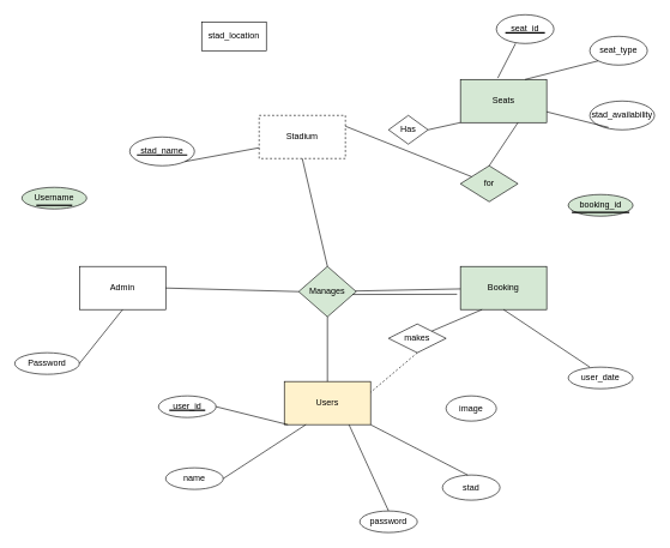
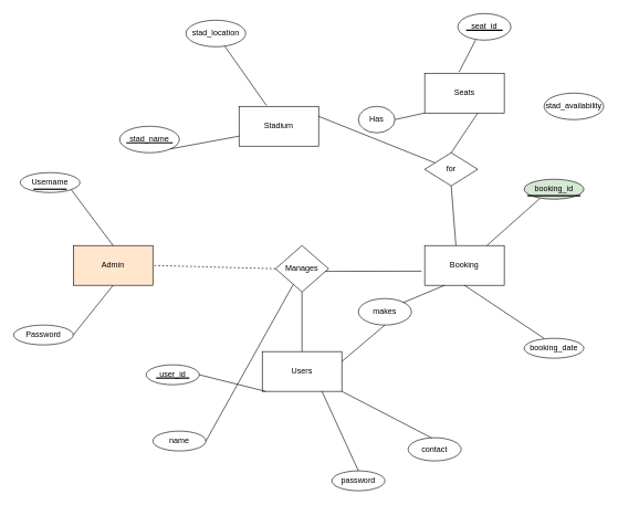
  <mxCell id="0" />
  <mxCell id="1" parent="0" />
- <mxCell id="2" value="Admin" style="rounded=0;whiteSpace=wrap;html=1;" vertex="1" parent="1"><mxGeometry x="110" y="370" width="120" height="60" as="geometry" /></mxCell>
- <mxCell id="3" value="Manages" style="rhombus;whiteSpace=wrap;html=1;fillColor=#d5e8d4;" vertex="1" parent="1"><mxGeometry x="415" y="370" width="80" height="70" as="geometry" /></mxCell>
- <mxCell id="4" value="Booking" style="rounded=0;whiteSpace=wrap;html=1;fillColor=#d5e8d4;" vertex="1" parent="1"><mxGeometry x="640" y="370" width="120" height="60" as="geometry" /></mxCell>
- <mxCell id="5" value="Users" style="rounded=0;whiteSpace=wrap;html=1;fillColor=#fff2cc;" vertex="1" parent="1"><mxGeometry x="395" y="530" width="120" height="60" as="geometry" /></mxCell>
- <mxCell id="6" value="Stadium" style="rounded=0;whiteSpace=wrap;html=1;dashed=1;" vertex="1" parent="1"><mxGeometry x="360" y="160" width="120" height="60" as="geometry" /></mxCell>
- <mxCell id="7" value="Seats" style="rounded=0;whiteSpace=wrap;html=1;fillColor=#d5e8d4;" vertex="1" parent="1"><mxGeometry x="640" y="110" width="120" height="60" as="geometry" /></mxCell>
- <mxCell id="8" value="Username" style="ellipse;whiteSpace=wrap;html=1;fillColor=#d5e8d4;" vertex="1" parent="1"><mxGeometry x="30" y="260" width="90" height="30" as="geometry" /></mxCell>
+ <mxCell id="2" value="Admin" style="rounded=0;whiteSpace=wrap;html=1;fillColor=#ffe6cc;" vertex="1" parent="1"><mxGeometry x="110" y="370" width="120" height="60" as="geometry" /></mxCell>
+ <mxCell id="3" value="Manages" style="rhombus;whiteSpace=wrap;html=1;" vertex="1" parent="1"><mxGeometry x="415" y="370" width="80" height="70" as="geometry" /></mxCell>
+ <mxCell id="4" value="Booking" style="rounded=0;whiteSpace=wrap;html=1;" vertex="1" parent="1"><mxGeometry x="640" y="370" width="120" height="60" as="geometry" /></mxCell>
+ <mxCell id="5" value="Users" style="rounded=0;whiteSpace=wrap;html=1;" vertex="1" parent="1"><mxGeometry x="395" y="530" width="120" height="60" as="geometry" /></mxCell>
+ <mxCell id="6" value="Stadium" style="rounded=0;whiteSpace=wrap;html=1;" vertex="1" parent="1"><mxGeometry x="360" y="160" width="120" height="60" as="geometry" /></mxCell>
+ <mxCell id="7" value="Seats" style="rounded=0;whiteSpace=wrap;html=1;" vertex="1" parent="1"><mxGeometry x="640" y="110" width="120" height="60" as="geometry" /></mxCell>
+ <mxCell id="8" value="Username" style="ellipse;whiteSpace=wrap;html=1;" vertex="1" parent="1"><mxGeometry x="30" y="260" width="90" height="30" as="geometry" /></mxCell>
  <mxCell id="9" value="Password" style="ellipse;whiteSpace=wrap;html=1;" vertex="1" parent="1"><mxGeometry x="20" y="490" width="90" height="30" as="geometry" /></mxCell>
  <mxCell id="10" value="name" style="ellipse;whiteSpace=wrap;html=1;" vertex="1" parent="1"><mxGeometry x="230" y="650" width="80" height="30" as="geometry" /></mxCell>
- <mxCell id="11" value="stad" style="ellipse;whiteSpace=wrap;html=1;" vertex="1" parent="1"><mxGeometry x="615" y="660" width="80" height="35" as="geometry" /></mxCell>
- <mxCell id="12" value="image" style="ellipse;whiteSpace=wrap;html=1;" vertex="1" parent="1"><mxGeometry x="620" y="550" width="70" height="35" as="geometry" /></mxCell>
+ <mxCell id="11" value="contact" style="ellipse;whiteSpace=wrap;html=1;" vertex="1" parent="1"><mxGeometry x="615" y="660" width="80" height="35" as="geometry" /></mxCell>
  <mxCell id="13" value="user_id" style="ellipse;whiteSpace=wrap;html=1;" vertex="1" parent="1"><mxGeometry x="220" y="550" width="80" height="30" as="geometry" /></mxCell>
  <mxCell id="14" value="password" style="ellipse;whiteSpace=wrap;html=1;" vertex="1" parent="1"><mxGeometry x="500" y="710" width="80" height="30" as="geometry" /></mxCell>
  <mxCell id="15" value="booking_id" style="ellipse;whiteSpace=wrap;html=1;fillColor=#d5e8d4;" vertex="1" parent="1"><mxGeometry x="790" y="270" width="90" height="30" as="geometry" /></mxCell>
- <mxCell id="16" value="user_date" style="ellipse;whiteSpace=wrap;html=1;" vertex="1" parent="1"><mxGeometry x="790" y="510" width="90" height="30" as="geometry" /></mxCell>
- <mxCell id="17" value="seat_type" style="ellipse;whiteSpace=wrap;html=1;" vertex="1" parent="1"><mxGeometry x="820" y="50" width="80" height="40" as="geometry" /></mxCell>
+ <mxCell id="16" value="booking_date" style="ellipse;whiteSpace=wrap;html=1;" vertex="1" parent="1"><mxGeometry x="790" y="510" width="90" height="30" as="geometry" /></mxCell>
  <mxCell id="18" value="stad_availability" style="ellipse;whiteSpace=wrap;html=1;" vertex="1" parent="1"><mxGeometry x="820" y="140" width="90" height="40" as="geometry" /></mxCell>
  <mxCell id="19" value="seat_id" style="ellipse;whiteSpace=wrap;html=1;" vertex="1" parent="1"><mxGeometry x="690" y="20" width="80" height="40" as="geometry" /></mxCell>
- <mxCell id="20" value="stad_location" style="whiteSpace=wrap;html=1;rounded=0;" vertex="1" parent="1"><mxGeometry x="280" y="30" width="90" height="40" as="geometry" /></mxCell>
+ <mxCell id="20" value="stad_location" style="ellipse;whiteSpace=wrap;html=1;" vertex="1" parent="1"><mxGeometry x="280" y="30" width="90" height="40" as="geometry" /></mxCell>
  <mxCell id="21" value="stad_name" style="ellipse;whiteSpace=wrap;html=1;" vertex="1" parent="1"><mxGeometry x="180" y="190" width="90" height="40" as="geometry" /></mxCell>
- <mxCell id="22" value="" style="endArrow=none;html=1;rounded=0;entryX=1;entryY=0.5;entryDx=0;entryDy=0;exitX=0;exitY=0.5;exitDx=0;exitDy=0;" edge="1" parent="1" source="3" target="2"><mxGeometry width="50" height="50" relative="1" as="geometry"><mxPoint x="220" y="510" as="sourcePoint" /><mxPoint x="270" y="460" as="targetPoint" /></mxGeometry></mxCell>
+ <mxCell id="22" value="" style="endArrow=none;html=1;rounded=0;entryX=1;entryY=0.5;entryDx=0;entryDy=0;exitX=0;exitY=0.5;exitDx=0;exitDy=0;dashed=1;" edge="1" parent="1" source="3" target="2"><mxGeometry width="50" height="50" relative="1" as="geometry"><mxPoint x="220" y="510" as="sourcePoint" /><mxPoint x="270" y="460" as="targetPoint" /></mxGeometry></mxCell>
  <mxCell id="23" value="" style="endArrow=none;html=1;rounded=0;exitX=-0.039;exitY=0.644;exitDx=0;exitDy=0;exitPerimeter=0;" edge="1" parent="1" source="4"><mxGeometry width="50" height="50" relative="1" as="geometry"><mxPoint x="440" y="500" as="sourcePoint" /><mxPoint x="490" y="409" as="targetPoint" /></mxGeometry></mxCell>
- <mxCell id="24" value="" style="endArrow=none;html=1;rounded=0;entryX=0.5;entryY=1;entryDx=0;entryDy=0;exitX=0.5;exitY=0;exitDx=0;exitDy=0;" edge="1" parent="1" source="3" target="6"><mxGeometry width="50" height="50" relative="1" as="geometry"><mxPoint x="380" y="360" as="sourcePoint" /><mxPoint x="430" y="310" as="targetPoint" /></mxGeometry></mxCell>
  <mxCell id="25" value="" style="endArrow=none;html=1;rounded=0;" edge="1" parent="1"><mxGeometry width="50" height="50" relative="1" as="geometry"><mxPoint x="455" y="530" as="sourcePoint" /><mxPoint x="455" y="440" as="targetPoint" /></mxGeometry></mxCell>
+ <mxCell id="26" value="" style="endArrow=none;html=1;rounded=0;exitX=0.5;exitY=0;exitDx=0;exitDy=0;entryX=1;entryY=1;entryDx=0;entryDy=0;" edge="1" parent="1" source="2" target="8"><mxGeometry width="50" height="50" relative="1" as="geometry"><mxPoint x="180" y="350" as="sourcePoint" /><mxPoint x="230" y="300" as="targetPoint" /></mxGeometry></mxCell>
  <mxCell id="27" value="" style="endArrow=none;html=1;rounded=0;entryX=0.5;entryY=1;entryDx=0;entryDy=0;exitX=1;exitY=0.5;exitDx=0;exitDy=0;" edge="1" parent="1" source="9" target="2"><mxGeometry width="50" height="50" relative="1" as="geometry"><mxPoint x="140" y="510" as="sourcePoint" /><mxPoint x="190" y="460" as="targetPoint" /></mxGeometry></mxCell>
  <mxCell id="28" value="" style="endArrow=none;html=1;rounded=0;exitX=1;exitY=0.5;exitDx=0;exitDy=0;" edge="1" parent="1" source="13"><mxGeometry width="50" height="50" relative="1" as="geometry"><mxPoint x="330" y="660" as="sourcePoint" /><mxPoint x="400" y="590" as="targetPoint" /></mxGeometry></mxCell>
- <mxCell id="29" value="" style="endArrow=none;html=1;rounded=0;entryX=0.25;entryY=1;entryDx=0;entryDy=0;exitX=1;exitY=0.5;exitDx=0;exitDy=0;" edge="1" parent="1" source="10" target="5"><mxGeometry width="50" height="50" relative="1" as="geometry"><mxPoint x="360" y="680" as="sourcePoint" /><mxPoint x="410" y="630" as="targetPoint" /></mxGeometry></mxCell>
+ <mxCell id="29" value="" style="endArrow=none;html=1;rounded=0;exitX=1;exitY=0.5;exitDx=0;exitDy=0;" edge="1" parent="1" source="10" target="3"><mxGeometry width="50" height="50" relative="1" as="geometry"><mxPoint x="360" y="680" as="sourcePoint" /><mxPoint x="410" y="630" as="targetPoint" /></mxGeometry></mxCell>
  <mxCell id="30" value="" style="endArrow=none;html=1;rounded=0;entryX=0.75;entryY=1;entryDx=0;entryDy=0;exitX=0.5;exitY=0;exitDx=0;exitDy=0;" edge="1" parent="1" source="14" target="5"><mxGeometry width="50" height="50" relative="1" as="geometry"><mxPoint x="470" y="690" as="sourcePoint" /><mxPoint x="520" y="640" as="targetPoint" /></mxGeometry></mxCell>
  <mxCell id="31" value="" style="endArrow=none;html=1;rounded=0;exitX=1;exitY=1;exitDx=0;exitDy=0;" edge="1" parent="1" source="5"><mxGeometry width="50" height="50" relative="1" as="geometry"><mxPoint x="550" y="650" as="sourcePoint" /><mxPoint x="650" y="660" as="targetPoint" /></mxGeometry></mxCell>
- <mxCell id="32" value="" style="endArrow=none;html=1;rounded=0;" edge="1" parent="1" source="4" target="3"><mxGeometry width="50" height="50" relative="1" as="geometry"><mxPoint x="710" y="360" as="sourcePoint" /><mxPoint x="760" y="310" as="targetPoint" /></mxGeometry></mxCell>
+ <mxCell id="32" value="" style="endArrow=none;html=1;rounded=0;entryX=0.259;entryY=0.978;entryDx=0;entryDy=0;entryPerimeter=0;" edge="1" parent="1" source="4" target="15"><mxGeometry width="50" height="50" relative="1" as="geometry"><mxPoint x="710" y="360" as="sourcePoint" /><mxPoint x="760" y="310" as="targetPoint" /></mxGeometry></mxCell>
  <mxCell id="33" value="" style="endArrow=none;html=1;rounded=0;entryX=0.5;entryY=1;entryDx=0;entryDy=0;" edge="1" parent="1" target="4"><mxGeometry width="50" height="50" relative="1" as="geometry"><mxPoint x="820" y="510" as="sourcePoint" /><mxPoint x="720" y="460" as="targetPoint" /></mxGeometry></mxCell>
  <mxCell id="34" value="" style="endArrow=none;html=1;rounded=0;entryX=0;entryY=0.75;entryDx=0;entryDy=0;exitX=1;exitY=1;exitDx=0;exitDy=0;" edge="1" parent="1" source="21" target="6"><mxGeometry width="50" height="50" relative="1" as="geometry"><mxPoint x="320" y="280" as="sourcePoint" /><mxPoint x="370" y="230" as="targetPoint" /></mxGeometry></mxCell>
+ <mxCell id="35" value="" style="endArrow=none;html=1;rounded=0;entryX=0.344;entryY=-0.022;entryDx=0;entryDy=0;entryPerimeter=0;" edge="1" parent="1" source="20" target="6"><mxGeometry width="50" height="50" relative="1" as="geometry"><mxPoint x="180" y="250" as="sourcePoint" /><mxPoint x="450" y="140" as="targetPoint" /></mxGeometry></mxCell>
  <mxCell id="36" value="" style="endArrow=none;html=1;rounded=0;entryX=0.333;entryY=1;entryDx=0;entryDy=0;entryPerimeter=0;exitX=0.433;exitY=-0.033;exitDx=0;exitDy=0;exitPerimeter=0;" edge="1" parent="1" source="7" target="19"><mxGeometry width="50" height="50" relative="1" as="geometry"><mxPoint x="630" y="100" as="sourcePoint" /><mxPoint x="680" y="50" as="targetPoint" /></mxGeometry></mxCell>
- <mxCell id="37" value="" style="endArrow=none;html=1;rounded=0;entryX=0;entryY=1;entryDx=0;entryDy=0;exitX=0.75;exitY=0;exitDx=0;exitDy=0;" edge="1" parent="1" source="7" target="17"><mxGeometry width="50" height="50" relative="1" as="geometry"><mxPoint x="750" y="130" as="sourcePoint" /><mxPoint x="800" y="80" as="targetPoint" /></mxGeometry></mxCell>
- <mxCell id="38" value="" style="endArrow=none;html=1;rounded=0;entryX=0.289;entryY=0.917;entryDx=0;entryDy=0;entryPerimeter=0;exitX=1;exitY=0.75;exitDx=0;exitDy=0;" edge="1" parent="1" source="7" target="18"><mxGeometry width="50" height="50" relative="1" as="geometry"><mxPoint x="770" y="280" as="sourcePoint" /><mxPoint x="820" y="230" as="targetPoint" /></mxGeometry></mxCell>
- <mxCell id="39" value="makes" style="rhombus;whiteSpace=wrap;html=1;" vertex="1" parent="1"><mxGeometry x="540" y="450" width="80" height="40" as="geometry" /></mxCell>
- <mxCell id="40" value="for" style="rhombus;whiteSpace=wrap;html=1;fillColor=#d5e8d4;" vertex="1" parent="1"><mxGeometry x="640" y="230" width="80" height="50" as="geometry" /></mxCell>
- <mxCell id="41" value="Has" style="rhombus;whiteSpace=wrap;html=1;" vertex="1" parent="1"><mxGeometry x="540" y="160" width="55" height="40" as="geometry" /></mxCell>
- <mxCell id="42" value="" style="endArrow=none;html=1;rounded=0;exitX=0.5;exitY=1;exitDx=0;exitDy=0;entryX=1;entryY=0.25;entryDx=0;entryDy=0;dashed=1;" edge="1" parent="1" source="39" target="5"><mxGeometry width="50" height="50" relative="1" as="geometry"><mxPoint x="610" y="530" as="sourcePoint" /><mxPoint x="660" y="480" as="targetPoint" /></mxGeometry></mxCell>
+ <mxCell id="39" value="makes" style="ellipse;whiteSpace=wrap;html=1;" vertex="1" parent="1"><mxGeometry x="540" y="450" width="80" height="40" as="geometry" /></mxCell>
+ <mxCell id="40" value="for" style="rhombus;whiteSpace=wrap;html=1;" vertex="1" parent="1"><mxGeometry x="640" y="230" width="80" height="50" as="geometry" /></mxCell>
+ <mxCell id="41" value="Has" style="ellipse;whiteSpace=wrap;html=1;" vertex="1" parent="1"><mxGeometry x="540" y="160" width="55" height="40" as="geometry" /></mxCell>
+ <mxCell id="42" value="" style="endArrow=none;html=1;rounded=0;exitX=0.5;exitY=1;exitDx=0;exitDy=0;entryX=1;entryY=0.25;entryDx=0;entryDy=0;" edge="1" parent="1" source="39" target="5"><mxGeometry width="50" height="50" relative="1" as="geometry"><mxPoint x="610" y="530" as="sourcePoint" /><mxPoint x="660" y="480" as="targetPoint" /></mxGeometry></mxCell>
  <mxCell id="43" value="" style="endArrow=none;html=1;rounded=0;exitX=1;exitY=0;exitDx=0;exitDy=0;" edge="1" parent="1" source="39"><mxGeometry width="50" height="50" relative="1" as="geometry"><mxPoint x="630" y="520" as="sourcePoint" /><mxPoint x="670" y="430" as="targetPoint" /></mxGeometry></mxCell>
  <mxCell id="44" value="" style="endArrow=none;html=1;rounded=0;exitX=0.5;exitY=0;exitDx=0;exitDy=0;" edge="1" parent="1" source="40"><mxGeometry width="50" height="50" relative="1" as="geometry"><mxPoint x="550" y="280" as="sourcePoint" /><mxPoint x="720" y="170" as="targetPoint" /></mxGeometry></mxCell>
+ <mxCell id="45" value="" style="endArrow=none;html=1;rounded=0;entryX=0.5;entryY=1;entryDx=0;entryDy=0;exitX=0.392;exitY=-0.006;exitDx=0;exitDy=0;exitPerimeter=0;" edge="1" parent="1" source="4" target="40"><mxGeometry width="50" height="50" relative="1" as="geometry"><mxPoint x="610" y="370" as="sourcePoint" /><mxPoint x="660" y="320" as="targetPoint" /></mxGeometry></mxCell>
  <mxCell id="46" value="" style="endArrow=none;html=1;rounded=0;exitX=1;exitY=0.25;exitDx=0;exitDy=0;" edge="1" parent="1" source="6" target="40"><mxGeometry width="50" height="50" relative="1" as="geometry"><mxPoint x="530" y="110" as="sourcePoint" /><mxPoint x="580" y="60" as="targetPoint" /></mxGeometry></mxCell>
  <mxCell id="47" value="" style="endArrow=none;html=1;rounded=0;exitX=1;exitY=0.5;exitDx=0;exitDy=0;" edge="1" parent="1" source="41"><mxGeometry width="50" height="50" relative="1" as="geometry"><mxPoint x="510" y="90" as="sourcePoint" /><mxPoint x="640" y="170" as="targetPoint" /></mxGeometry></mxCell>
  <mxCell id="48" value="" style="line;strokeWidth=2;html=1;" vertex="1" parent="1"><mxGeometry x="190" width="70" height="10" as="geometry" y="210" /></mxCell>
  <mxCell id="49" value="" style="line;strokeWidth=2;html=1;" vertex="1" parent="1"><mxGeometry x="50" y="280" width="50" height="10" as="geometry" /></mxCell>
  <mxCell id="50" value="" style="line;strokeWidth=2;html=1;" vertex="1" parent="1"><mxGeometry x="235" y="550" width="50" height="40" as="geometry" /></mxCell>
  <mxCell id="51" value="" style="line;strokeWidth=2;html=1;" vertex="1" parent="1"><mxGeometry x="795" y="290" width="80" height="10" as="geometry" /></mxCell>
  <mxCell id="52" value="" style="line;strokeWidth=2;html=1;" vertex="1" parent="1"><mxGeometry x="702.5" y="40" width="55" height="10" as="geometry" /></mxCell>
